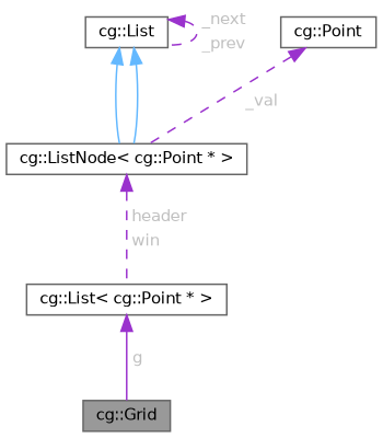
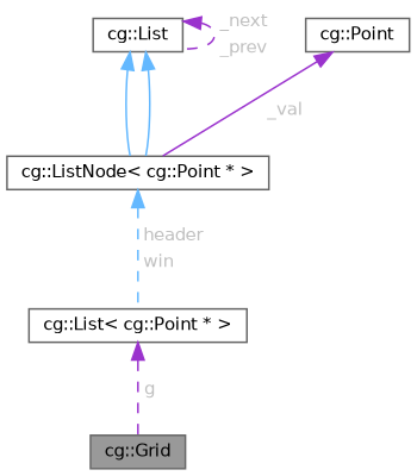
  digraph {
    node [color=gray40 fillcolor=white fontname=Helvetica fontsize=10 shape=box style=filled]
    edge [color=darkorchid3 dir=back fontcolor=grey fontname=Helvetica fontsize=10 labelfontname=Helvetica labelfontsize=10 style=dashed]
    n1 [fillcolor=grey60 fontcolor=black height=0.2 label="cg::Grid" width=0.4]
    n2 [height=0.2 label="cg::List\< cg::Point * \>" width=0.4]
    n3 [height=0.2 label="cg::ListNode\< cg::Point * \>" width=0.4]
    n4 [height=0.2 label="cg::List" width=0.4]
    n5 [height=0.2 label="cg::Point" width=0.4]
-   n2 -> n1 [label=<<TABLE CELLBORDER="0" BORDER="0"><TR><TD VALIGN="top" ALIGN="LEFT" CELLPADDING="1" CELLSPACING="0">g</TD></TR> </TABLE>> style=solid]
-   n3 -> n2 [label=<<TABLE CELLBORDER="0" BORDER="0"><TR><TD VALIGN="top" ALIGN="LEFT" CELLPADDING="1" CELLSPACING="0">header</TD></TR> <TR><TD VALIGN="top" ALIGN="LEFT" CELLPADDING="1" CELLSPACING="0">win</TD></TR> </TABLE>>]
+   n2 -> n1 [label=<<TABLE CELLBORDER="0" BORDER="0"><TR><TD VALIGN="top" ALIGN="LEFT" CELLPADDING="1" CELLSPACING="0">g</TD></TR> </TABLE>>]
+   n3 -> n2 [color=steelblue1 label=<<TABLE CELLBORDER="0" BORDER="0"><TR><TD VALIGN="top" ALIGN="LEFT" CELLPADDING="1" CELLSPACING="0">header</TD></TR> <TR><TD VALIGN="top" ALIGN="LEFT" CELLPADDING="1" CELLSPACING="0">win</TD></TR> </TABLE>>]
    n4 -> n3 [color=steelblue1 style=solid fontcolor=""]
    n4 -> n3 [color=steelblue1 style=solid fontcolor=""]
    n4 -> n4 [label=<<TABLE CELLBORDER="0" BORDER="0"><TR><TD VALIGN="top" ALIGN="LEFT" CELLPADDING="1" CELLSPACING="0">_next</TD></TR> <TR><TD VALIGN="top" ALIGN="LEFT" CELLPADDING="1" CELLSPACING="0">_prev</TD></TR> </TABLE>>]
-   n5 -> n3 [label=<<TABLE CELLBORDER="0" BORDER="0"><TR><TD VALIGN="top" ALIGN="LEFT" CELLPADDING="1" CELLSPACING="0">_val</TD></TR> </TABLE>>]
+   n5 -> n3 [label=<<TABLE CELLBORDER="0" BORDER="0"><TR><TD VALIGN="top" ALIGN="LEFT" CELLPADDING="1" CELLSPACING="0">_val</TD></TR> </TABLE>> style=solid]
  }
